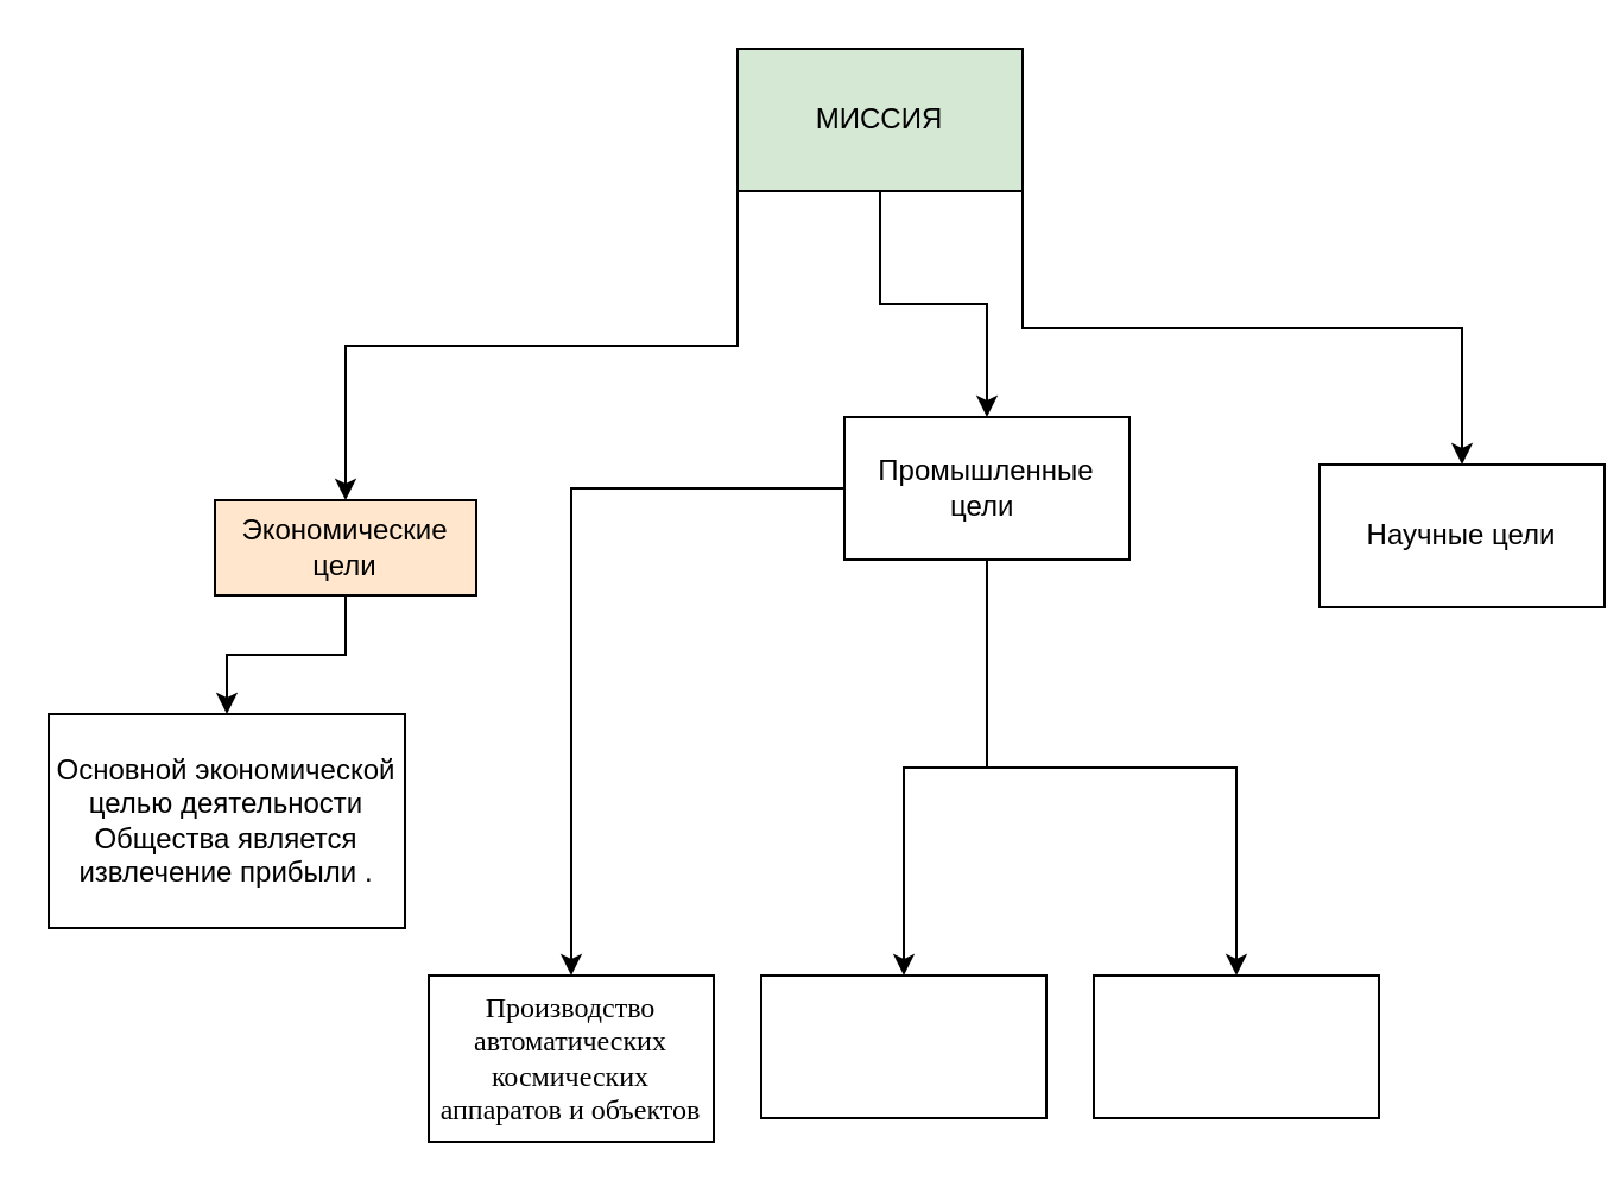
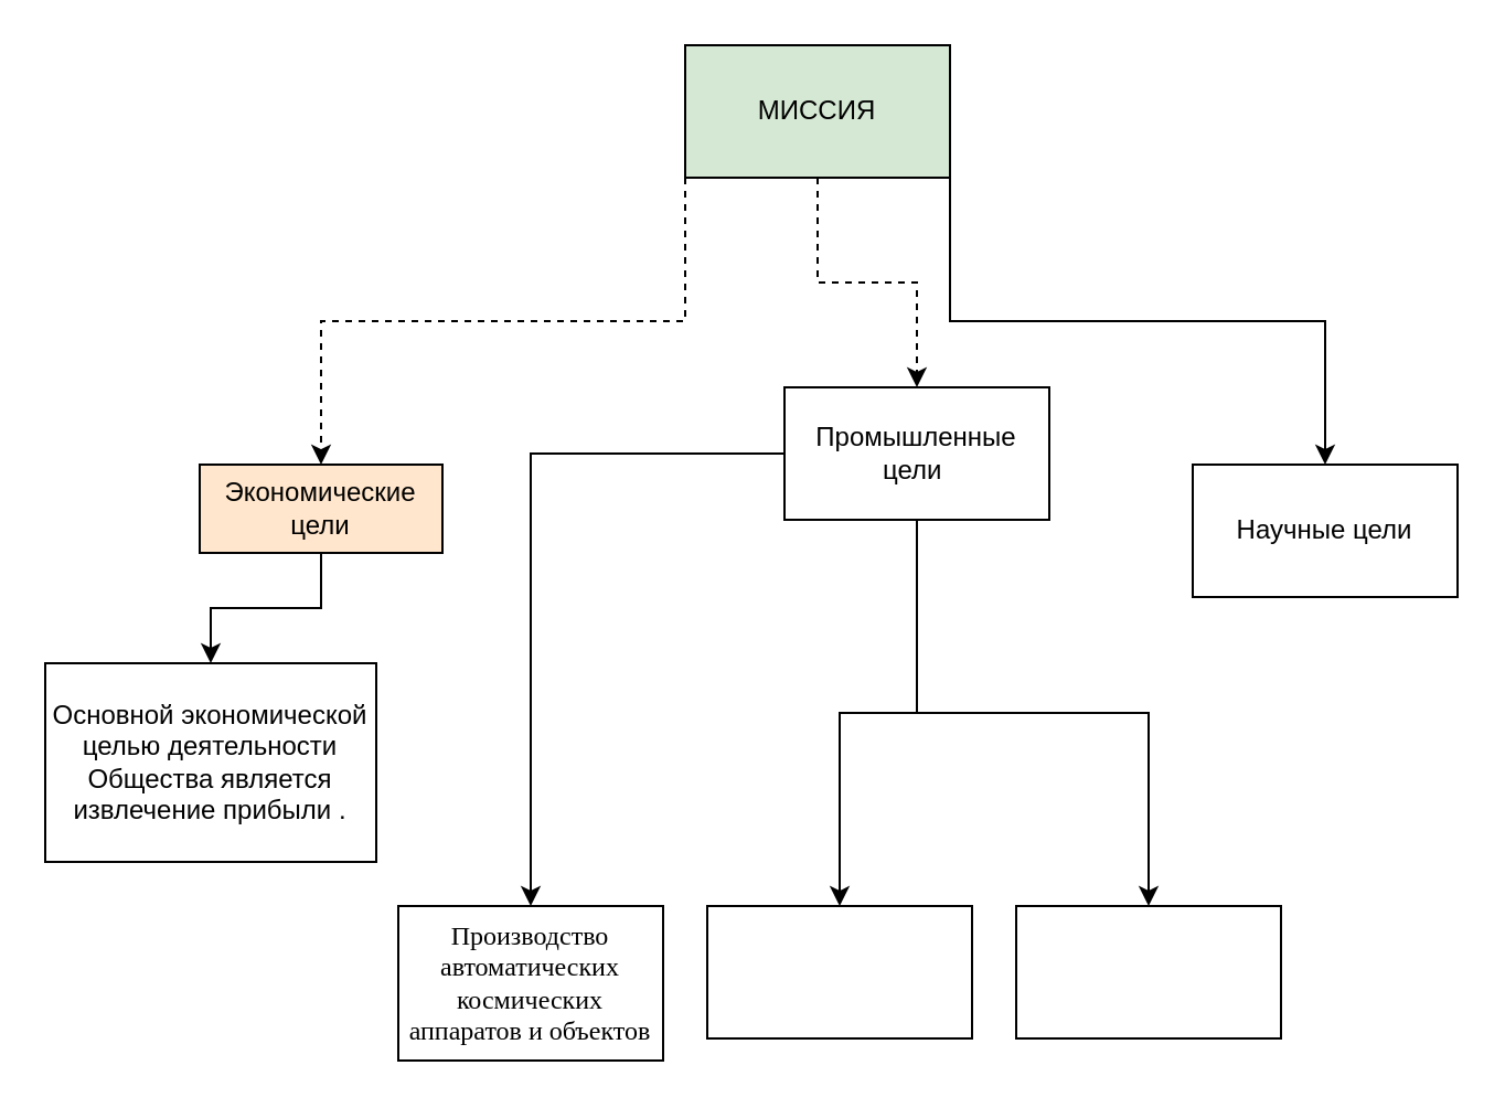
  <mxCell id="0" />
  <mxCell id="1" parent="0" />
- <mxCell id="2" style="edgeStyle=orthogonalEdgeStyle;rounded=0;orthogonalLoop=1;jettySize=auto;html=1;exitX=0;exitY=1;exitDx=0;exitDy=0;entryX=0.5;entryY=0;entryDx=0;entryDy=0;" edge="1" parent="1" source="5" target="7"><mxGeometry relative="1" as="geometry" /></mxCell>
- <mxCell id="3" style="edgeStyle=orthogonalEdgeStyle;rounded=0;orthogonalLoop=1;jettySize=auto;html=1;exitX=0.5;exitY=1;exitDx=0;exitDy=0;entryX=0.5;entryY=0;entryDx=0;entryDy=0;" edge="1" parent="1" source="5" target="11"><mxGeometry relative="1" as="geometry" /></mxCell>
+ <mxCell id="2" style="edgeStyle=orthogonalEdgeStyle;rounded=0;orthogonalLoop=1;jettySize=auto;html=1;exitX=0;exitY=1;exitDx=0;exitDy=0;entryX=0.5;entryY=0;entryDx=0;entryDy=0;dashed=1;" edge="1" parent="1" source="5" target="7"><mxGeometry relative="1" as="geometry" /></mxCell>
+ <mxCell id="3" style="edgeStyle=orthogonalEdgeStyle;rounded=0;orthogonalLoop=1;jettySize=auto;html=1;exitX=0.5;exitY=1;exitDx=0;exitDy=0;entryX=0.5;entryY=0;entryDx=0;entryDy=0;dashed=1;" edge="1" parent="1" source="5" target="11"><mxGeometry relative="1" as="geometry" /></mxCell>
  <mxCell id="4" style="edgeStyle=orthogonalEdgeStyle;rounded=0;orthogonalLoop=1;jettySize=auto;html=1;exitX=1;exitY=1;exitDx=0;exitDy=0;" edge="1" parent="1" source="5" target="12"><mxGeometry relative="1" as="geometry" /></mxCell>
  <mxCell id="5" value="МИССИЯ" style="rounded=0;whiteSpace=wrap;html=1;fillColor=#d5e8d4;" vertex="1" parent="1"><mxGeometry x="310" y="20" width="120" height="60" as="geometry" /></mxCell>
  <mxCell id="6" style="edgeStyle=orthogonalEdgeStyle;rounded=0;orthogonalLoop=1;jettySize=auto;html=1;" edge="1" parent="1" source="7" target="13"><mxGeometry relative="1" as="geometry" /></mxCell>
  <mxCell id="7" value="Экономические цели" style="rounded=0;whiteSpace=wrap;html=1;fillColor=#ffe6cc;" vertex="1" parent="1"><mxGeometry x="90" y="210" width="110" height="40" as="geometry" /></mxCell>
  <mxCell id="8" style="edgeStyle=orthogonalEdgeStyle;rounded=0;orthogonalLoop=1;jettySize=auto;html=1;" edge="1" parent="1" source="11" target="14"><mxGeometry relative="1" as="geometry" /></mxCell>
  <mxCell id="9" style="edgeStyle=orthogonalEdgeStyle;rounded=0;orthogonalLoop=1;jettySize=auto;html=1;" edge="1" parent="1" source="11" target="16"><mxGeometry relative="1" as="geometry" /></mxCell>
  <mxCell id="10" style="edgeStyle=orthogonalEdgeStyle;rounded=0;orthogonalLoop=1;jettySize=auto;html=1;entryX=0.5;entryY=0;entryDx=0;entryDy=0;" edge="1" parent="1" source="11" target="15"><mxGeometry relative="1" as="geometry" /></mxCell>
  <mxCell id="11" value="Промышленные цели&amp;nbsp;" style="rounded=0;whiteSpace=wrap;html=1;" vertex="1" parent="1"><mxGeometry x="355" y="175" width="120" height="60" as="geometry" /></mxCell>
- <mxCell id="12" value="Научные цели" style="rounded=0;whiteSpace=wrap;html=1;" vertex="1" parent="1"><mxGeometry x="555" y="195" width="120" height="60" as="geometry" /></mxCell>
+ <mxCell id="12" value="Научные цели" style="rounded=0;whiteSpace=wrap;html=1;" vertex="1" parent="1"><mxGeometry x="540" y="210" width="120" height="60" as="geometry" /></mxCell>
  <mxCell id="13" value="Основной экономической целью деятельности Общества является извлечение прибыли ." style="rounded=0;whiteSpace=wrap;html=1;" vertex="1" parent="1"><mxGeometry x="20" y="300" width="150" height="90" as="geometry" /></mxCell>
  <mxCell id="14" value="&lt;font style=&quot;font-size: 12px&quot;&gt;&lt;b style=&quot;font-weight: normal&quot; id=&quot;docs-internal-guid-4618e279-7fff-b192-d5c9-6f08168db9c4&quot;&gt;&lt;span style=&quot;font-family: &amp;#34;times new roman&amp;#34; ; color: rgb(0 , 0 , 0) ; background-color: transparent ; font-weight: 400 ; font-style: normal ; font-variant: normal ; text-decoration: none ; vertical-align: baseline&quot;&gt;Производство автоматических космических аппаратов и объектов&lt;/span&gt;&lt;/b&gt;&lt;br&gt;&lt;/font&gt;" style="rounded=0;whiteSpace=wrap;html=1;" vertex="1" parent="1"><mxGeometry x="180" y="410" width="120" height="70" as="geometry" /></mxCell>
  <mxCell id="15" value="" style="rounded=0;whiteSpace=wrap;html=1;" vertex="1" parent="1"><mxGeometry x="460" y="410" width="120" height="60" as="geometry" /></mxCell>
  <mxCell id="16" value="" style="rounded=0;whiteSpace=wrap;html=1;" vertex="1" parent="1"><mxGeometry x="320" y="410" width="120" height="60" as="geometry" /></mxCell>
